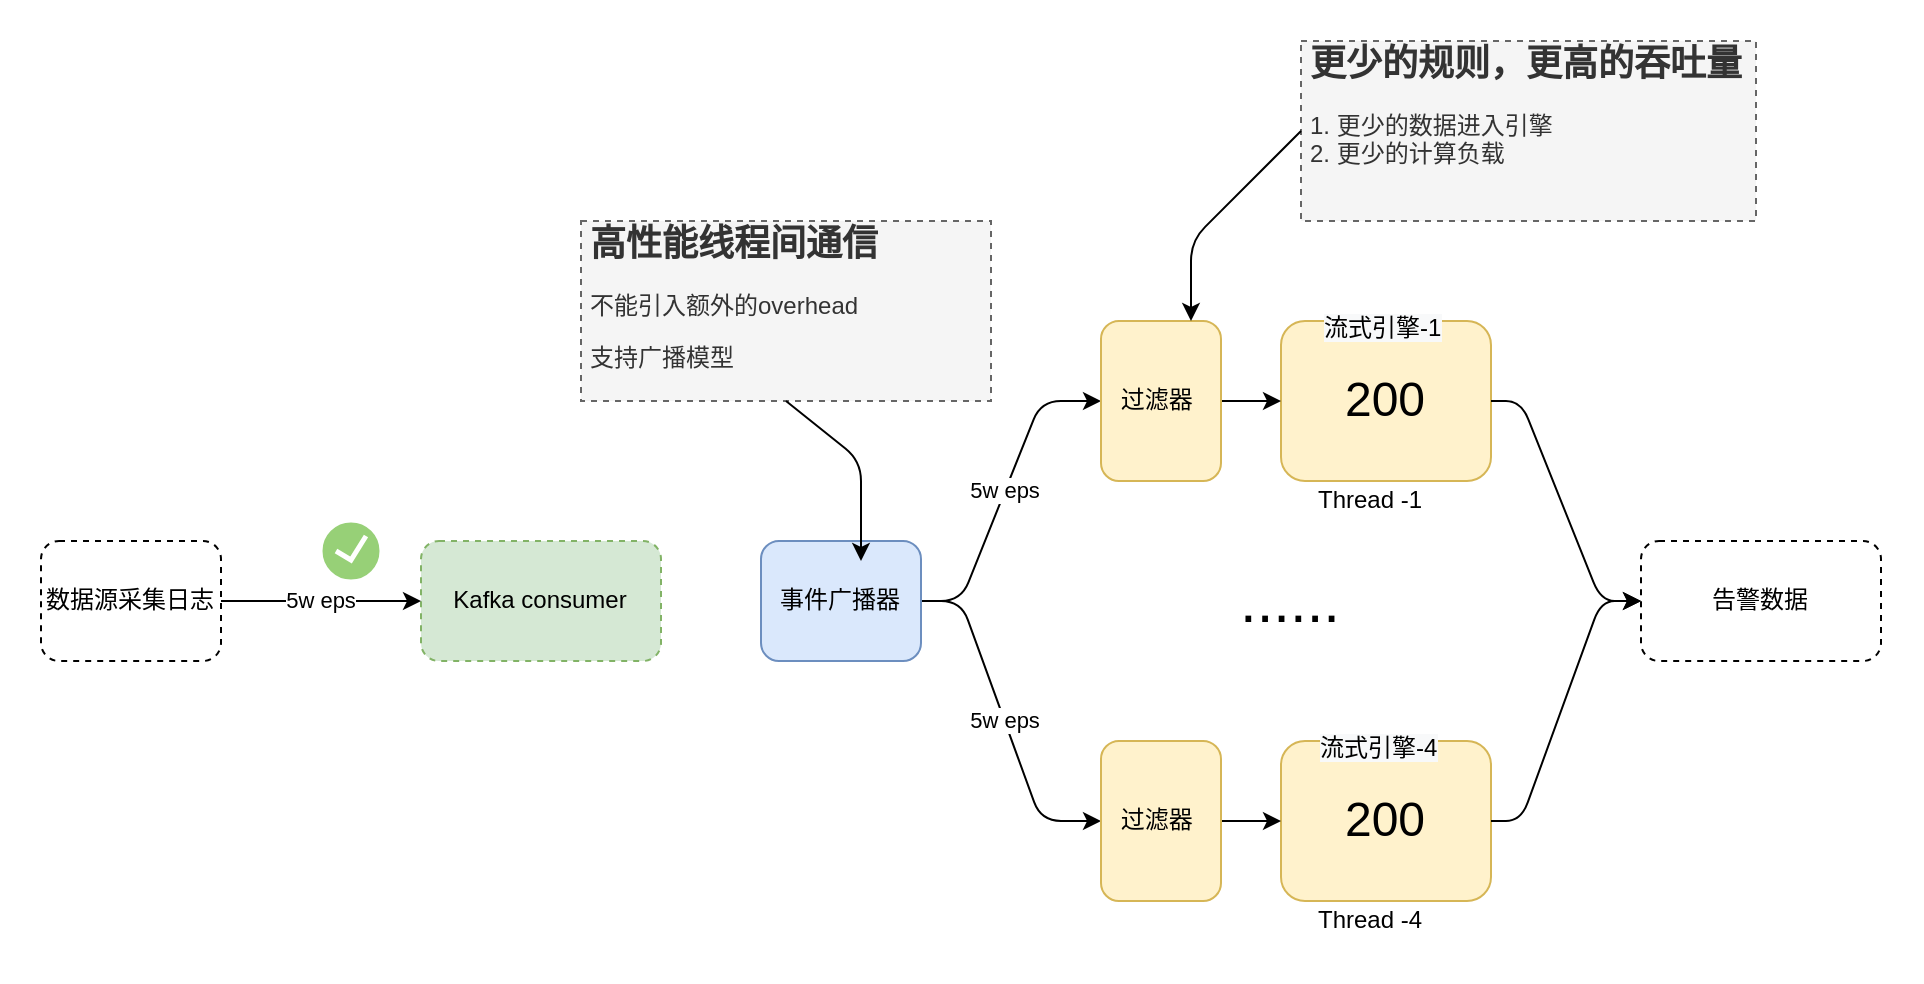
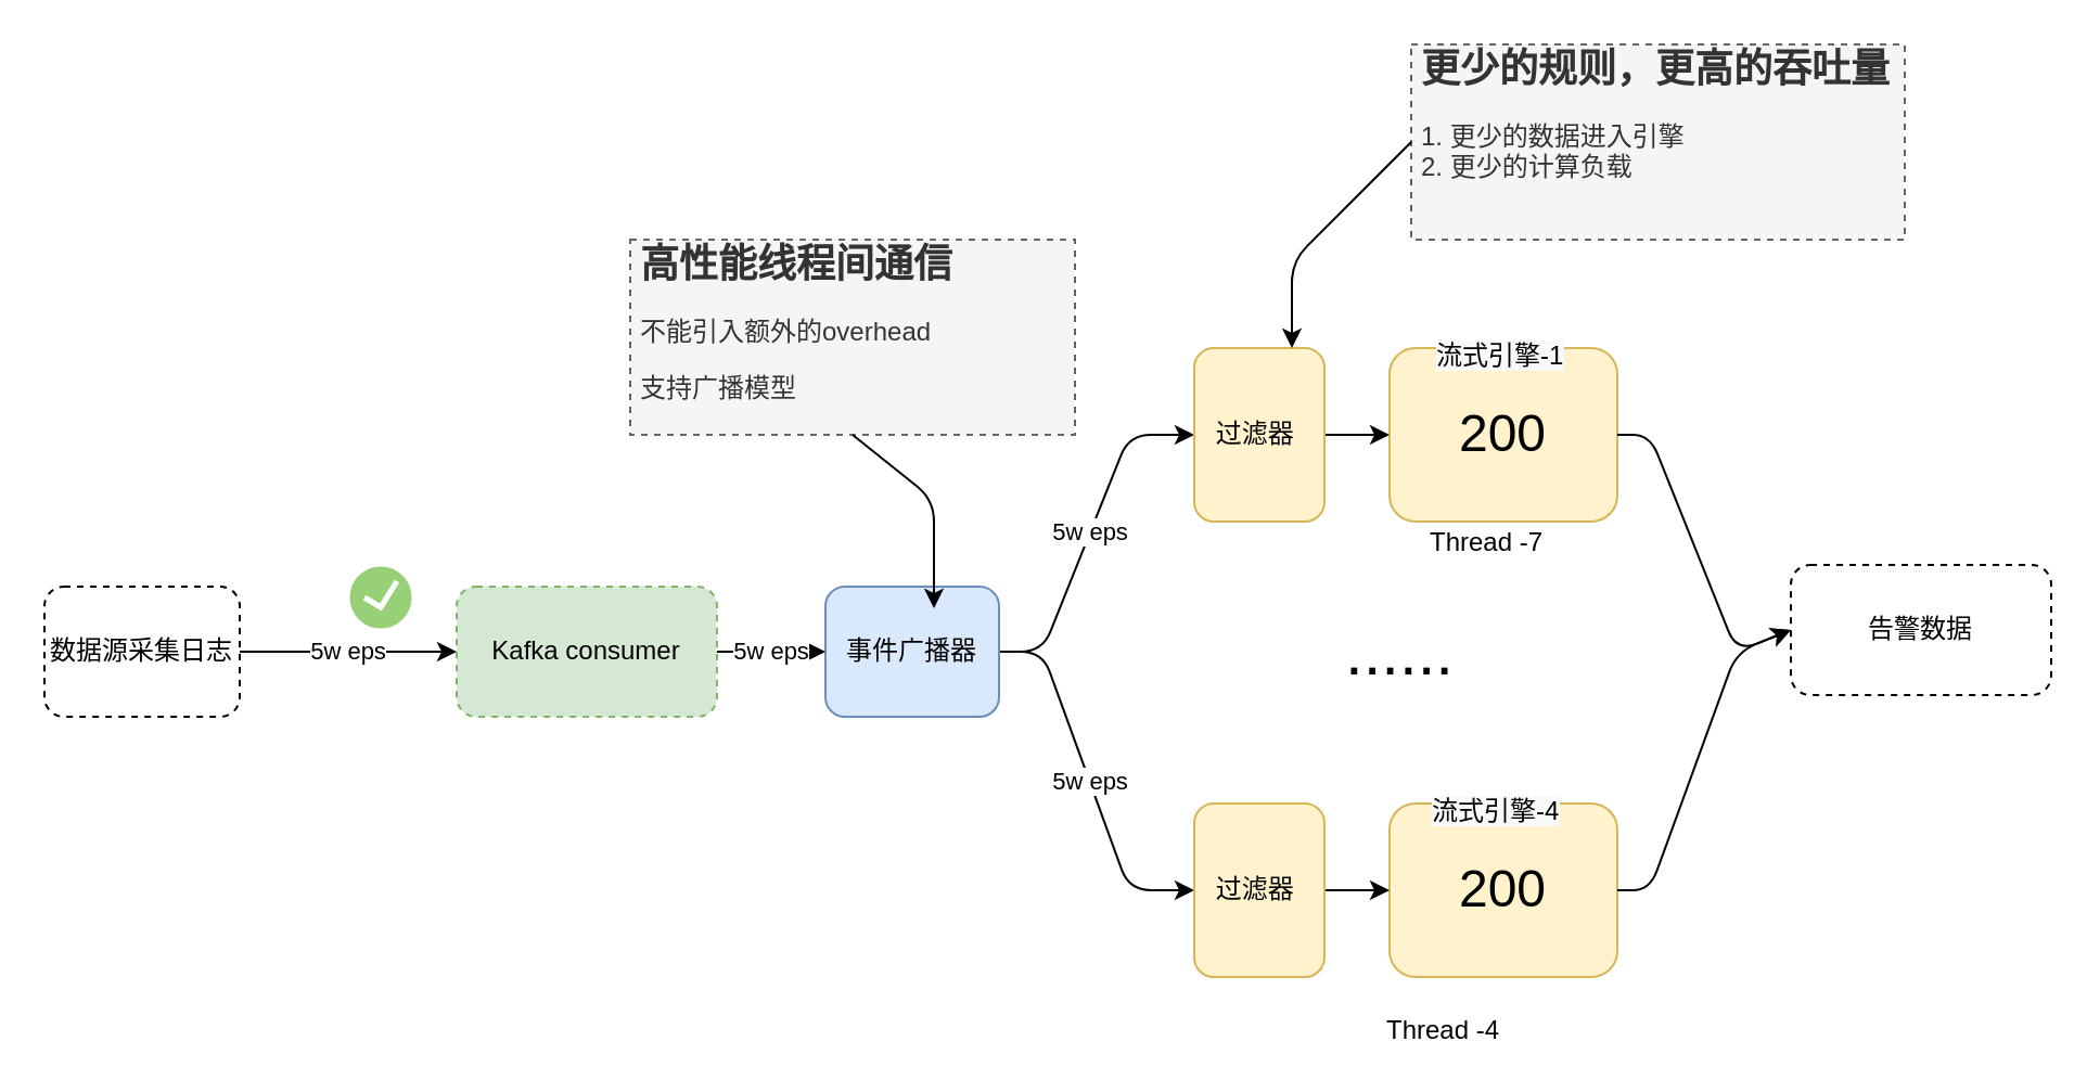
  <mxCell id="0" />
  <mxCell id="1" parent="0" />
  <mxCell id="2" value="Kafka consumer" style="rounded=1;whiteSpace=wrap;html=1;fillColor=#d5e8d4;strokeColor=#82b366;dashed=1;" parent="1" vertex="1"><mxGeometry x="210" y="270" width="120" height="60" as="geometry" /></mxCell>
  <mxCell id="3" value="&lt;font style=&quot;font-size: 24px&quot;&gt;200&lt;/font&gt;" style="rounded=1;whiteSpace=wrap;html=1;fillColor=#fff2cc;strokeColor=#d6b656;" parent="1" vertex="1"><mxGeometry x="640" y="160" width="105" height="80" as="geometry" /></mxCell>
  <mxCell id="4" value="5w eps" style="endArrow=classic;html=1;exitX=1;exitY=0.5;exitDx=0;exitDy=0;entryX=0;entryY=0.5;entryDx=0;entryDy=0;" parent="1" source="12" target="21" edge="1"><mxGeometry x="0.001" relative="1" as="geometry"><mxPoint x="410" y="330" as="sourcePoint" /><mxPoint x="570" y="330" as="targetPoint" /><Array as="points"><mxPoint x="480" y="300" /><mxPoint x="520" y="200" /></Array><mxPoint as="offset" /></mxGeometry></mxCell>
  <mxCell id="5" value="数据源采集日志" style="rounded=1;whiteSpace=wrap;html=1;dashed=1;" parent="1" vertex="1"><mxGeometry x="20" y="270" width="90" height="60" as="geometry" /></mxCell>
  <mxCell id="6" value="5w eps" style="endArrow=classic;html=1;exitX=1;exitY=0.5;exitDx=0;exitDy=0;entryX=0;entryY=0.5;entryDx=0;entryDy=0;" parent="1" source="5" target="2" edge="1"><mxGeometry relative="1" as="geometry"><mxPoint x="370" y="320" as="sourcePoint" /><mxPoint x="445" y="320" as="targetPoint" /><Array as="points" /></mxGeometry></mxCell>
  <mxCell id="7" value="&lt;span style=&quot;color: rgb(0 , 0 , 0) ; font-family: &amp;#34;helvetica&amp;#34; ; font-size: 12px ; font-style: normal ; font-weight: 400 ; letter-spacing: normal ; text-align: center ; text-indent: 0px ; text-transform: none ; word-spacing: 0px ; background-color: rgb(248 , 249 , 250) ; display: inline ; float: none&quot;&gt;流式引擎-1&lt;/span&gt;" style="text;whiteSpace=wrap;html=1;" parent="1" vertex="1"><mxGeometry x="660" y="150" width="70" height="30" as="geometry" /></mxCell>
  <mxCell id="8" value="&lt;font style=&quot;font-size: 24px&quot;&gt;200&lt;/font&gt;" style="rounded=1;whiteSpace=wrap;html=1;fillColor=#fff2cc;strokeColor=#d6b656;" parent="1" vertex="1"><mxGeometry x="640" y="370" width="105" height="80" as="geometry" /></mxCell>
  <mxCell id="9" value="&lt;span style=&quot;color: rgb(0 , 0 , 0) ; font-family: &amp;#34;helvetica&amp;#34; ; font-size: 12px ; font-style: normal ; font-weight: 400 ; letter-spacing: normal ; text-align: center ; text-indent: 0px ; text-transform: none ; word-spacing: 0px ; background-color: rgb(248 , 249 , 250) ; display: inline ; float: none&quot;&gt;流式引擎-4&lt;/span&gt;" style="text;whiteSpace=wrap;html=1;" parent="1" vertex="1"><mxGeometry x="657.5" y="360" width="70" height="30" as="geometry" /></mxCell>
  <mxCell id="10" value="&lt;span style=&quot;font-size: 30px&quot;&gt;......&lt;/span&gt;" style="text;html=1;align=center;verticalAlign=middle;whiteSpace=wrap;rounded=0;" parent="1" vertex="1"><mxGeometry x="580" y="290" width="130" height="20" as="geometry" /></mxCell>
  <mxCell id="11" value="5w eps" style="endArrow=classic;html=1;exitX=1;exitY=0.5;exitDx=0;exitDy=0;entryX=0;entryY=0.5;entryDx=0;entryDy=0;" parent="1" source="12" target="23" edge="1"><mxGeometry relative="1" as="geometry"><mxPoint x="460" y="310" as="sourcePoint" /><mxPoint x="590" y="190" as="targetPoint" /><Array as="points"><mxPoint x="480" y="300" /><mxPoint x="520" y="410" /></Array></mxGeometry></mxCell>
  <mxCell id="12" value="事件广播器" style="rounded=1;whiteSpace=wrap;html=1;fillColor=#dae8fc;strokeColor=#6c8ebf;" parent="1" vertex="1"><mxGeometry x="380" y="270" width="80" height="60" as="geometry" /></mxCell>
- <mxCell id="14" value="Thread -1" style="text;html=1;strokeColor=none;fillColor=none;align=center;verticalAlign=middle;whiteSpace=wrap;rounded=0;" parent="1" vertex="1"><mxGeometry x="640" y="240" width="90" height="20" as="geometry" /></mxCell>
- <mxCell id="15" value="Thread -4" style="text;html=1;strokeColor=none;fillColor=none;align=center;verticalAlign=middle;whiteSpace=wrap;rounded=0;" parent="1" vertex="1"><mxGeometry x="640" y="450" width="90" height="20" as="geometry" /></mxCell>
+ <mxCell id="13" value="5w eps" style="endArrow=classic;html=1;exitX=1;exitY=0.5;exitDx=0;exitDy=0;entryX=0;entryY=0.5;entryDx=0;entryDy=0;" parent="1" source="2" target="12" edge="1"><mxGeometry relative="1" as="geometry"><mxPoint x="170" y="310" as="sourcePoint" /><mxPoint x="370" y="320" as="targetPoint" /><Array as="points" /></mxGeometry></mxCell>
+ <mxCell id="14" value="Thread -7" style="text;html=1;strokeColor=none;fillColor=none;align=center;verticalAlign=middle;whiteSpace=wrap;rounded=0;" parent="1" vertex="1"><mxGeometry x="640" y="240" width="90" height="20" as="geometry" /></mxCell>
+ <mxCell id="15" value="Thread -4" style="text;html=1;strokeColor=none;fillColor=none;align=center;verticalAlign=middle;whiteSpace=wrap;rounded=0;" parent="1" vertex="1"><mxGeometry x="620" y="465" width="90" height="20" as="geometry" /></mxCell>
  <mxCell id="16" value="" style="verticalLabelPosition=bottom;verticalAlign=top;html=1;shadow=0;dashed=0;strokeWidth=1;shape=mxgraph.ios.iCheckIcon;fillColor2=#97D077;strokeColor=#ffffff;fillColor=#97D077;" parent="1" vertex="1"><mxGeometry x="160" y="260" width="30" height="30" as="geometry" /></mxCell>
- <mxCell id="17" value="告警数据" style="rounded=1;whiteSpace=wrap;html=1;dashed=1;" parent="1" vertex="1"><mxGeometry x="820" y="270" width="120" height="60" as="geometry" /></mxCell>
+ <mxCell id="17" value="告警数据" style="rounded=1;whiteSpace=wrap;html=1;dashed=1;" parent="1" vertex="1"><mxGeometry x="825" y="260" width="120" height="60" as="geometry" /></mxCell>
  <mxCell id="18" value="" style="endArrow=classic;html=1;exitX=1;exitY=0.5;exitDx=0;exitDy=0;entryX=0;entryY=0.5;entryDx=0;entryDy=0;" parent="1" source="3" target="17" edge="1"><mxGeometry x="0.001" relative="1" as="geometry"><mxPoint x="480" y="310" as="sourcePoint" /><mxPoint x="590" y="210" as="targetPoint" /><Array as="points"><mxPoint x="760" y="200" /><mxPoint x="800" y="300" /></Array><mxPoint as="offset" /></mxGeometry></mxCell>
  <mxCell id="19" value="" style="endArrow=classic;html=1;exitX=1;exitY=0.5;exitDx=0;exitDy=0;entryX=0;entryY=0.5;entryDx=0;entryDy=0;" parent="1" source="8" target="17" edge="1"><mxGeometry x="0.001" relative="1" as="geometry"><mxPoint x="710" y="210" as="sourcePoint" /><mxPoint x="820" y="310" as="targetPoint" /><Array as="points"><mxPoint x="760" y="410" /><mxPoint x="800" y="300" /></Array><mxPoint as="offset" /></mxGeometry></mxCell>
  <mxCell id="20" value="" style="edgeStyle=orthogonalEdgeStyle;rounded=0;orthogonalLoop=1;jettySize=auto;html=1;entryX=0;entryY=0.5;entryDx=0;entryDy=0;" edge="1" parent="1" source="21" target="3"><mxGeometry relative="1" as="geometry" /></mxCell>
  <mxCell id="21" value="&lt;font style=&quot;font-size: 12px&quot;&gt;过滤器&amp;nbsp;&lt;/font&gt;" style="rounded=1;whiteSpace=wrap;html=1;fillColor=#fff2cc;strokeColor=#d6b656;" vertex="1" parent="1"><mxGeometry x="550" y="160" width="60" height="80" as="geometry" /></mxCell>
  <mxCell id="22" value="" style="edgeStyle=orthogonalEdgeStyle;rounded=0;orthogonalLoop=1;jettySize=auto;html=1;entryX=0;entryY=0.5;entryDx=0;entryDy=0;" edge="1" parent="1" source="23" target="8"><mxGeometry relative="1" as="geometry" /></mxCell>
  <mxCell id="23" value="&lt;font style=&quot;font-size: 12px&quot;&gt;过滤器&amp;nbsp;&lt;/font&gt;" style="rounded=1;whiteSpace=wrap;html=1;fillColor=#fff2cc;strokeColor=#d6b656;" vertex="1" parent="1"><mxGeometry x="550" y="370" width="60" height="80" as="geometry" /></mxCell>
  <mxCell id="24" value="&lt;h1 style=&quot;font-size: 18px&quot;&gt;更少的规则，更高的吞吐量&lt;/h1&gt;&lt;div&gt;1. 更少的数据进入引擎&lt;/div&gt;&lt;div&gt;2. 更少的计算负载&lt;/div&gt;" style="text;html=1;strokeColor=#666666;fillColor=#f5f5f5;spacing=5;spacingTop=-20;whiteSpace=wrap;overflow=hidden;rounded=0;dashed=1;fontColor=#333333;" vertex="1" parent="1"><mxGeometry x="650" y="20" width="227.5" height="90" as="geometry" /></mxCell>
  <mxCell id="25" value="" style="endArrow=classic;html=1;exitX=0;exitY=0.5;exitDx=0;exitDy=0;entryX=0.75;entryY=0;entryDx=0;entryDy=0;" edge="1" parent="1" source="24" target="21"><mxGeometry width="50" height="50" relative="1" as="geometry"><mxPoint x="392.5" y="200" as="sourcePoint" /><mxPoint x="590" y="160" as="targetPoint" /><Array as="points"><mxPoint x="595" y="120" /></Array></mxGeometry></mxCell>
  <mxCell id="26" value="&lt;h1 style=&quot;font-size: 18px&quot;&gt;高性能线程间通信&lt;/h1&gt;&lt;p&gt;&lt;font style=&quot;font-size: 12px&quot;&gt;不能引入额外的overhead&lt;/font&gt;&lt;/p&gt;&lt;p&gt;&lt;font style=&quot;font-size: 12px&quot;&gt;支持广播模型&lt;/font&gt;&lt;/p&gt;" style="text;html=1;strokeColor=#666666;fillColor=#f5f5f5;spacing=5;spacingTop=-20;whiteSpace=wrap;overflow=hidden;rounded=0;dashed=1;fontColor=#333333;" vertex="1" parent="1"><mxGeometry x="290" y="110" width="205" height="90" as="geometry" /></mxCell>
  <mxCell id="27" value="" style="endArrow=classic;html=1;exitX=0.5;exitY=1;exitDx=0;exitDy=0;entryX=0.5;entryY=0;entryDx=0;entryDy=0;" edge="1" parent="1" source="26"><mxGeometry width="50" height="50" relative="1" as="geometry"><mxPoint x="565" y="345" as="sourcePoint" /><mxPoint x="430" y="280" as="targetPoint" /><Array as="points"><mxPoint x="430" y="230" /></Array></mxGeometry></mxCell>
